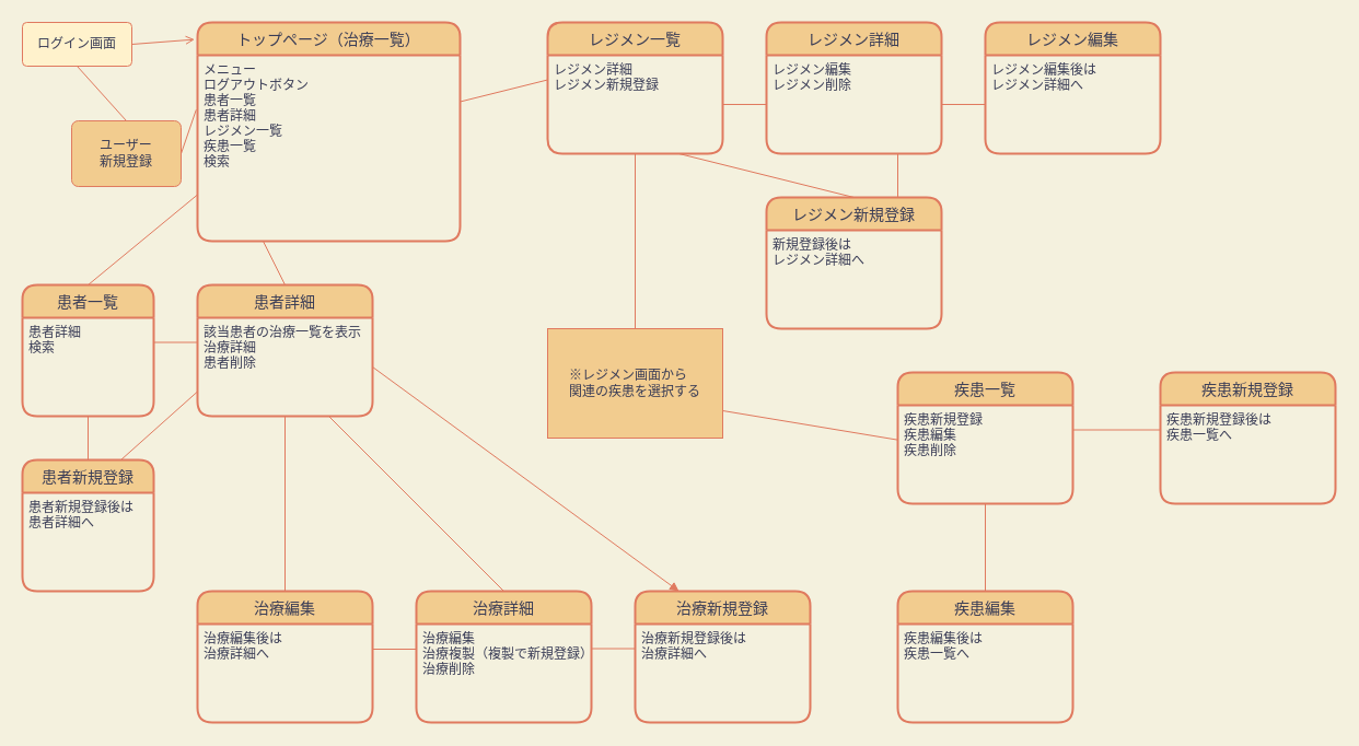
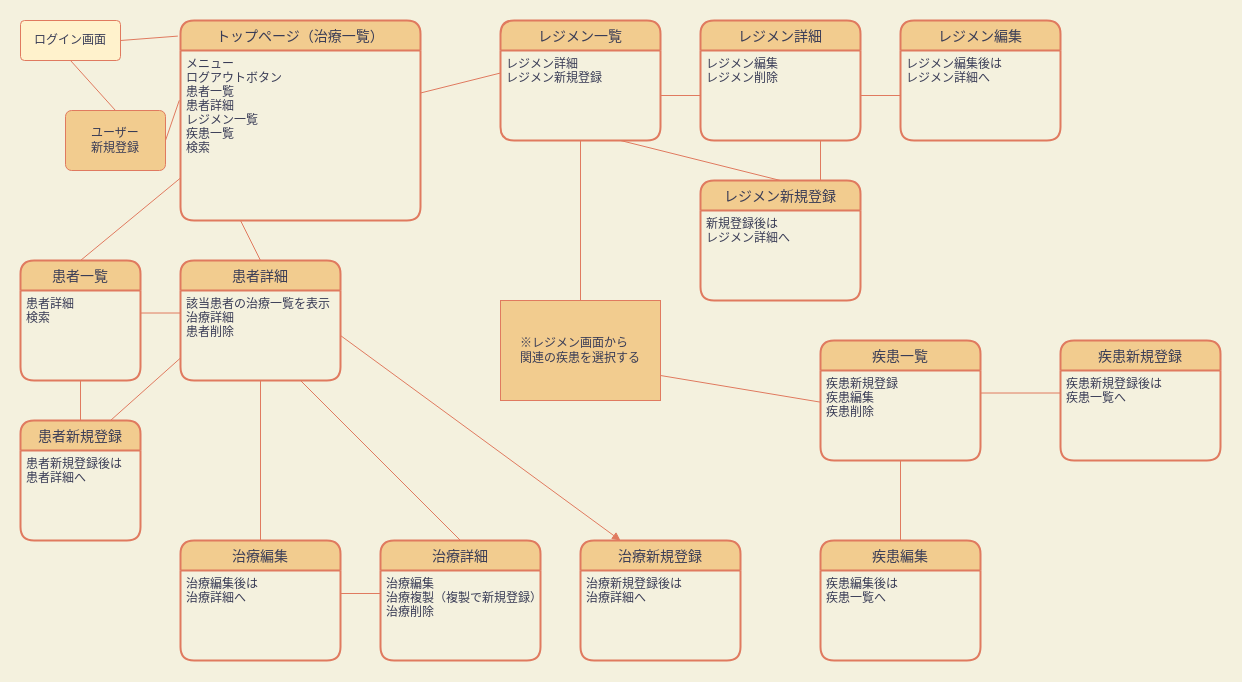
  <mxCell id="0" />
  <mxCell id="1" parent="0" />
  <mxCell id="2" value="ログイン画面" style="rounded=1;arcSize=10;whiteSpace=wrap;html=1;align=center;fillColor=#fff2cc;strokeColor=#E07A5F;fontColor=#393C56;" vertex="1" parent="1"><mxGeometry x="20" y="20" width="100" height="40" as="geometry" /></mxCell>
  <mxCell id="3" value="トップページ（治療一覧）" style="swimlane;childLayout=stackLayout;horizontal=1;startSize=30;horizontalStack=0;rounded=1;fontSize=14;fontStyle=0;strokeWidth=2;resizeParent=0;resizeLast=1;shadow=0;dashed=0;align=center;fillColor=#F2CC8F;strokeColor=#E07A5F;fontColor=#393C56;" vertex="1" parent="1"><mxGeometry x="180" y="20" width="240" height="200" as="geometry" /></mxCell>
  <mxCell id="4" value="メニュー&#10;ログアウトボタン&#10;患者一覧&#10;患者詳細&#10;レジメン一覧&#10;疾患一覧&#10;検索&#10;" style="align=left;strokeColor=none;fillColor=none;spacingLeft=4;fontSize=12;verticalAlign=top;resizable=0;rotatable=0;part=1;fontColor=#393C56;" vertex="1" parent="3"><mxGeometry y="30" width="240" height="170" as="geometry" /></mxCell>
- <mxCell id="5" value="" style="endArrow=open;html=1;rounded=0;exitX=1;exitY=0.5;exitDx=0;exitDy=0;entryX=-0.011;entryY=0.078;entryDx=0;entryDy=0;entryPerimeter=0;labelBackgroundColor=#F4F1DE;strokeColor=#E07A5F;fontColor=#393C56;" edge="1" parent="1" source="2" target="3"><mxGeometry relative="1" as="geometry"><mxPoint x="340" y="230" as="sourcePoint" /><mxPoint x="500" y="230" as="targetPoint" /></mxGeometry></mxCell>
+ <mxCell id="5" value="" style="endArrow=none;html=1;rounded=0;exitX=1;exitY=0.5;exitDx=0;exitDy=0;entryX=-0.011;entryY=0.078;entryDx=0;entryDy=0;entryPerimeter=0;labelBackgroundColor=#F4F1DE;strokeColor=#E07A5F;fontColor=#393C56;" edge="1" parent="1" source="2" target="3"><mxGeometry relative="1" as="geometry"><mxPoint x="340" y="230" as="sourcePoint" /><mxPoint x="500" y="230" as="targetPoint" /></mxGeometry></mxCell>
  <mxCell id="6" value="ユーザー&lt;br&gt;新規登録" style="rounded=1;arcSize=10;whiteSpace=wrap;html=1;align=center;fillColor=#F2CC8F;strokeColor=#E07A5F;fontColor=#393C56;" vertex="1" parent="1"><mxGeometry x="65" y="110" width="100" height="60" as="geometry" /></mxCell>
  <mxCell id="7" value="" style="endArrow=none;html=1;rounded=0;exitX=0.5;exitY=1;exitDx=0;exitDy=0;entryX=0.5;entryY=0;entryDx=0;entryDy=0;labelBackgroundColor=#F4F1DE;strokeColor=#E07A5F;fontColor=#393C56;" edge="1" parent="1" source="2" target="6"><mxGeometry relative="1" as="geometry"><mxPoint x="340" y="230" as="sourcePoint" /><mxPoint x="500" y="230" as="targetPoint" /></mxGeometry></mxCell>
  <mxCell id="8" value="" style="endArrow=none;html=1;rounded=0;exitX=1;exitY=0.5;exitDx=0;exitDy=0;entryX=-0.005;entryY=0.293;entryDx=0;entryDy=0;entryPerimeter=0;labelBackgroundColor=#F4F1DE;strokeColor=#E07A5F;fontColor=#393C56;" edge="1" parent="1" source="6" target="4"><mxGeometry relative="1" as="geometry"><mxPoint x="340" y="230" as="sourcePoint" /><mxPoint x="500" y="230" as="targetPoint" /></mxGeometry></mxCell>
  <mxCell id="9" value="患者一覧" style="swimlane;childLayout=stackLayout;horizontal=1;startSize=30;horizontalStack=0;rounded=1;fontSize=14;fontStyle=0;strokeWidth=2;resizeParent=0;resizeLast=1;shadow=0;dashed=0;align=center;fillColor=#F2CC8F;strokeColor=#E07A5F;fontColor=#393C56;" vertex="1" parent="1"><mxGeometry x="20" y="260" width="120" height="120" as="geometry" /></mxCell>
  <mxCell id="10" value="患者詳細&#10;検索" style="align=left;strokeColor=none;fillColor=none;spacingLeft=4;fontSize=12;verticalAlign=top;resizable=0;rotatable=0;part=1;fontColor=#393C56;" vertex="1" parent="9"><mxGeometry y="30" width="120" height="90" as="geometry" /></mxCell>
  <mxCell id="11" value="患者詳細" style="swimlane;childLayout=stackLayout;horizontal=1;startSize=30;horizontalStack=0;rounded=1;fontSize=14;fontStyle=0;strokeWidth=2;resizeParent=0;resizeLast=1;shadow=0;dashed=0;align=center;fillColor=#F2CC8F;strokeColor=#E07A5F;fontColor=#393C56;" vertex="1" parent="1"><mxGeometry x="180" y="260" width="160" height="120" as="geometry" /></mxCell>
  <mxCell id="12" value="該当患者の治療一覧を表示&#10;治療詳細&#10;患者削除" style="align=left;strokeColor=none;fillColor=none;spacingLeft=4;fontSize=12;verticalAlign=top;resizable=0;rotatable=0;part=1;fontColor=#393C56;" vertex="1" parent="11"><mxGeometry y="30" width="160" height="90" as="geometry" /></mxCell>
  <mxCell id="13" value="" style="endArrow=none;html=1;rounded=0;exitX=0.5;exitY=0;exitDx=0;exitDy=0;entryX=0;entryY=0.75;entryDx=0;entryDy=0;labelBackgroundColor=#F4F1DE;strokeColor=#E07A5F;fontColor=#393C56;" edge="1" parent="1" source="9" target="4"><mxGeometry relative="1" as="geometry"><mxPoint x="340" y="270" as="sourcePoint" /><mxPoint x="500" y="270" as="targetPoint" /></mxGeometry></mxCell>
  <mxCell id="14" value="" style="endArrow=none;html=1;rounded=0;exitX=0.25;exitY=1;exitDx=0;exitDy=0;entryX=0.5;entryY=0;entryDx=0;entryDy=0;labelBackgroundColor=#F4F1DE;strokeColor=#E07A5F;fontColor=#393C56;" edge="1" parent="1" source="4" target="11"><mxGeometry relative="1" as="geometry"><mxPoint x="340" y="270" as="sourcePoint" /><mxPoint x="300" y="250" as="targetPoint" /></mxGeometry></mxCell>
  <mxCell id="15" value="" style="endArrow=none;html=1;rounded=0;exitX=1;exitY=0.25;exitDx=0;exitDy=0;entryX=0;entryY=0.25;entryDx=0;entryDy=0;labelBackgroundColor=#F4F1DE;strokeColor=#E07A5F;fontColor=#393C56;" edge="1" parent="1" source="10" target="12"><mxGeometry relative="1" as="geometry"><mxPoint x="340" y="270" as="sourcePoint" /><mxPoint x="220" y="290" as="targetPoint" /></mxGeometry></mxCell>
  <mxCell id="16" value="レジメン一覧" style="swimlane;childLayout=stackLayout;horizontal=1;startSize=30;horizontalStack=0;rounded=1;fontSize=14;fontStyle=0;strokeWidth=2;resizeParent=0;resizeLast=1;shadow=0;dashed=0;align=center;fillColor=#F2CC8F;strokeColor=#E07A5F;fontColor=#393C56;" vertex="1" parent="1"><mxGeometry x="500" y="20" width="160" height="120" as="geometry" /></mxCell>
  <mxCell id="17" value="レジメン詳細&#10;レジメン新規登録" style="align=left;strokeColor=none;fillColor=none;spacingLeft=4;fontSize=12;verticalAlign=top;resizable=0;rotatable=0;part=1;fontColor=#393C56;" vertex="1" parent="16"><mxGeometry y="30" width="160" height="90" as="geometry" /></mxCell>
  <mxCell id="18" value="レジメン詳細" style="swimlane;childLayout=stackLayout;horizontal=1;startSize=30;horizontalStack=0;rounded=1;fontSize=14;fontStyle=0;strokeWidth=2;resizeParent=0;resizeLast=1;shadow=0;dashed=0;align=center;fillColor=#F2CC8F;strokeColor=#E07A5F;fontColor=#393C56;" vertex="1" parent="1"><mxGeometry x="700" y="20" width="160" height="120" as="geometry" /></mxCell>
  <mxCell id="19" value="レジメン編集&#10;レジメン削除" style="align=left;strokeColor=none;fillColor=none;spacingLeft=4;fontSize=12;verticalAlign=top;resizable=0;rotatable=0;part=1;fontColor=#393C56;" vertex="1" parent="18"><mxGeometry y="30" width="160" height="90" as="geometry" /></mxCell>
  <mxCell id="20" value="" style="endArrow=none;html=1;rounded=0;exitX=1;exitY=0.5;exitDx=0;exitDy=0;entryX=0;entryY=0.5;entryDx=0;entryDy=0;labelBackgroundColor=#F4F1DE;strokeColor=#E07A5F;fontColor=#393C56;" edge="1" parent="1" source="17" target="19"><mxGeometry relative="1" as="geometry"><mxPoint x="690" y="200" as="sourcePoint" /><mxPoint x="850" y="200" as="targetPoint" /></mxGeometry></mxCell>
  <mxCell id="21" value="レジメン編集" style="swimlane;childLayout=stackLayout;horizontal=1;startSize=30;horizontalStack=0;rounded=1;fontSize=14;fontStyle=0;strokeWidth=2;resizeParent=0;resizeLast=1;shadow=0;dashed=0;align=center;fillColor=#F2CC8F;strokeColor=#E07A5F;fontColor=#393C56;" vertex="1" parent="1"><mxGeometry x="900" y="20" width="160" height="120" as="geometry" /></mxCell>
  <mxCell id="22" value="レジメン編集後は&#10;レジメン詳細へ" style="align=left;strokeColor=none;fillColor=none;spacingLeft=4;fontSize=12;verticalAlign=top;resizable=0;rotatable=0;part=1;fontColor=#393C56;" vertex="1" parent="21"><mxGeometry y="30" width="160" height="90" as="geometry" /></mxCell>
  <mxCell id="23" value="" style="endArrow=none;html=1;rounded=0;entryX=0;entryY=0.5;entryDx=0;entryDy=0;labelBackgroundColor=#F4F1DE;strokeColor=#E07A5F;fontColor=#393C56;" edge="1" parent="1" source="19" target="22"><mxGeometry relative="1" as="geometry"><mxPoint x="690" y="200" as="sourcePoint" /><mxPoint x="850" y="200" as="targetPoint" /></mxGeometry></mxCell>
  <mxCell id="24" value="レジメン新規登録" style="swimlane;childLayout=stackLayout;horizontal=1;startSize=30;horizontalStack=0;rounded=1;fontSize=14;fontStyle=0;strokeWidth=2;resizeParent=0;resizeLast=1;shadow=0;dashed=0;align=center;fillColor=#F2CC8F;strokeColor=#E07A5F;fontColor=#393C56;" vertex="1" parent="1"><mxGeometry x="700" y="180" width="160" height="120" as="geometry" /></mxCell>
  <mxCell id="25" value="新規登録後は&#10;レジメン詳細へ" style="align=left;strokeColor=none;fillColor=none;spacingLeft=4;fontSize=12;verticalAlign=top;resizable=0;rotatable=0;part=1;fontColor=#393C56;" vertex="1" parent="24"><mxGeometry y="30" width="160" height="90" as="geometry" /></mxCell>
  <mxCell id="26" value="" style="endArrow=none;html=1;rounded=0;exitX=0.75;exitY=0;exitDx=0;exitDy=0;entryX=0.75;entryY=1;entryDx=0;entryDy=0;labelBackgroundColor=#F4F1DE;strokeColor=#E07A5F;fontColor=#393C56;" edge="1" parent="1" source="24" target="19"><mxGeometry relative="1" as="geometry"><mxPoint x="690" y="200" as="sourcePoint" /><mxPoint x="850" y="200" as="targetPoint" /></mxGeometry></mxCell>
  <mxCell id="27" value="" style="endArrow=none;html=1;rounded=0;exitX=0.75;exitY=1;exitDx=0;exitDy=0;entryX=0.5;entryY=0;entryDx=0;entryDy=0;labelBackgroundColor=#F4F1DE;strokeColor=#E07A5F;fontColor=#393C56;" edge="1" parent="1" source="17" target="24"><mxGeometry relative="1" as="geometry"><mxPoint x="690" y="200" as="sourcePoint" /><mxPoint x="850" y="200" as="targetPoint" /></mxGeometry></mxCell>
  <mxCell id="28" value="" style="endArrow=none;html=1;rounded=0;exitX=1;exitY=0.25;exitDx=0;exitDy=0;entryX=0;entryY=0.25;entryDx=0;entryDy=0;labelBackgroundColor=#F4F1DE;strokeColor=#E07A5F;fontColor=#393C56;" edge="1" parent="1" source="4" target="17"><mxGeometry relative="1" as="geometry"><mxPoint x="690" y="200" as="sourcePoint" /><mxPoint x="850" y="200" as="targetPoint" /></mxGeometry></mxCell>
  <mxCell id="29" value="治療詳細" style="swimlane;childLayout=stackLayout;horizontal=1;startSize=30;horizontalStack=0;rounded=1;fontSize=14;fontStyle=0;strokeWidth=2;resizeParent=0;resizeLast=1;shadow=0;dashed=0;align=center;fillColor=#F2CC8F;strokeColor=#E07A5F;fontColor=#393C56;" vertex="1" parent="1"><mxGeometry x="380" y="540" width="160" height="120" as="geometry" /></mxCell>
  <mxCell id="30" value="治療編集&#10;治療複製（複製で新規登録）&#10;治療削除" style="align=left;strokeColor=none;fillColor=none;spacingLeft=4;fontSize=12;verticalAlign=top;resizable=0;rotatable=0;part=1;fontColor=#393C56;" vertex="1" parent="29"><mxGeometry y="30" width="160" height="90" as="geometry" /></mxCell>
  <mxCell id="31" value="治療編集" style="swimlane;childLayout=stackLayout;horizontal=1;startSize=30;horizontalStack=0;rounded=1;fontSize=14;fontStyle=0;strokeWidth=2;resizeParent=0;resizeLast=1;shadow=0;dashed=0;align=center;fillColor=#F2CC8F;strokeColor=#E07A5F;fontColor=#393C56;" vertex="1" parent="1"><mxGeometry x="180" y="540" width="160" height="120" as="geometry" /></mxCell>
  <mxCell id="32" value="治療編集後は&#10;治療詳細へ" style="align=left;strokeColor=none;fillColor=none;spacingLeft=4;fontSize=12;verticalAlign=top;resizable=0;rotatable=0;part=1;fontColor=#393C56;" vertex="1" parent="31"><mxGeometry y="30" width="160" height="90" as="geometry" /></mxCell>
  <mxCell id="33" value="治療新規登録" style="swimlane;childLayout=stackLayout;horizontal=1;startSize=30;horizontalStack=0;rounded=1;fontSize=14;fontStyle=0;strokeWidth=2;resizeParent=0;resizeLast=1;shadow=0;dashed=0;align=center;fillColor=#F2CC8F;strokeColor=#E07A5F;fontColor=#393C56;" vertex="1" parent="1"><mxGeometry x="580" y="540" width="160" height="120" as="geometry" /></mxCell>
  <mxCell id="34" value="治療新規登録後は&#10;治療詳細へ" style="align=left;strokeColor=none;fillColor=none;spacingLeft=4;fontSize=12;verticalAlign=top;resizable=0;rotatable=0;part=1;fontColor=#393C56;" vertex="1" parent="33"><mxGeometry y="30" width="160" height="90" as="geometry" /></mxCell>
  <mxCell id="35" value="" style="endArrow=none;html=1;rounded=0;exitX=0.75;exitY=1;exitDx=0;exitDy=0;entryX=0.5;entryY=0;entryDx=0;entryDy=0;labelBackgroundColor=#F4F1DE;strokeColor=#E07A5F;fontColor=#393C56;" edge="1" parent="1" source="12" target="29"><mxGeometry relative="1" as="geometry"><mxPoint x="310" y="410" as="sourcePoint" /><mxPoint x="470" y="410" as="targetPoint" /></mxGeometry></mxCell>
  <mxCell id="36" value="" style="endArrow=none;html=1;rounded=0;exitX=0.5;exitY=1;exitDx=0;exitDy=0;entryX=0.5;entryY=0;entryDx=0;entryDy=0;labelBackgroundColor=#F4F1DE;strokeColor=#E07A5F;fontColor=#393C56;" edge="1" parent="1" source="12" target="31"><mxGeometry relative="1" as="geometry"><mxPoint x="310" y="410" as="sourcePoint" /><mxPoint x="470" y="410" as="targetPoint" /></mxGeometry></mxCell>
  <mxCell id="37" value="" style="endArrow=block;html=1;rounded=0;entryX=0.25;entryY=0;entryDx=0;entryDy=0;exitX=1;exitY=0.5;exitDx=0;exitDy=0;labelBackgroundColor=#F4F1DE;strokeColor=#E07A5F;fontColor=#393C56;" edge="1" parent="1" source="12" target="33"><mxGeometry relative="1" as="geometry"><mxPoint x="310" y="410" as="sourcePoint" /><mxPoint x="500" y="410" as="targetPoint" /></mxGeometry></mxCell>
  <mxCell id="38" value="患者新規登録" style="swimlane;childLayout=stackLayout;horizontal=1;startSize=30;horizontalStack=0;rounded=1;fontSize=14;fontStyle=0;strokeWidth=2;resizeParent=0;resizeLast=1;shadow=0;dashed=0;align=center;fillColor=#F2CC8F;strokeColor=#E07A5F;fontColor=#393C56;" vertex="1" parent="1"><mxGeometry x="20" y="420" width="120" height="120" as="geometry" /></mxCell>
  <mxCell id="39" value="患者新規登録後は&#10;患者詳細へ" style="align=left;strokeColor=none;fillColor=none;spacingLeft=4;fontSize=12;verticalAlign=top;resizable=0;rotatable=0;part=1;fontColor=#393C56;" vertex="1" parent="38"><mxGeometry y="30" width="120" height="90" as="geometry" /></mxCell>
  <mxCell id="40" value="" style="endArrow=none;html=1;rounded=0;exitX=0.5;exitY=1;exitDx=0;exitDy=0;entryX=0.5;entryY=0;entryDx=0;entryDy=0;labelBackgroundColor=#F4F1DE;strokeColor=#E07A5F;fontColor=#393C56;" edge="1" parent="1" source="10" target="38"><mxGeometry relative="1" as="geometry"><mxPoint x="310" y="410" as="sourcePoint" /><mxPoint x="470" y="410" as="targetPoint" /></mxGeometry></mxCell>
  <mxCell id="41" value="" style="endArrow=none;html=1;rounded=0;exitX=0.75;exitY=0;exitDx=0;exitDy=0;entryX=0;entryY=0.75;entryDx=0;entryDy=0;labelBackgroundColor=#F4F1DE;strokeColor=#E07A5F;fontColor=#393C56;" edge="1" parent="1" source="38" target="12"><mxGeometry relative="1" as="geometry"><mxPoint x="310" y="410" as="sourcePoint" /><mxPoint x="470" y="410" as="targetPoint" /></mxGeometry></mxCell>
  <mxCell id="42" value="疾患一覧" style="swimlane;childLayout=stackLayout;horizontal=1;startSize=30;horizontalStack=0;rounded=1;fontSize=14;fontStyle=0;strokeWidth=2;resizeParent=0;resizeLast=1;shadow=0;dashed=0;align=center;fillColor=#F2CC8F;strokeColor=#E07A5F;fontColor=#393C56;" vertex="1" parent="1"><mxGeometry x="820" y="340" width="160" height="120" as="geometry" /></mxCell>
  <mxCell id="43" value="疾患新規登録&#10;疾患編集&#10;疾患削除" style="align=left;strokeColor=none;fillColor=none;spacingLeft=4;fontSize=12;verticalAlign=top;resizable=0;rotatable=0;part=1;fontColor=#393C56;" vertex="1" parent="42"><mxGeometry y="30" width="160" height="90" as="geometry" /></mxCell>
  <mxCell id="44" value="疾患新規登録" style="swimlane;childLayout=stackLayout;horizontal=1;startSize=30;horizontalStack=0;rounded=1;fontSize=14;fontStyle=0;strokeWidth=2;resizeParent=0;resizeLast=1;shadow=0;dashed=0;align=center;fillColor=#F2CC8F;strokeColor=#E07A5F;fontColor=#393C56;" vertex="1" parent="1"><mxGeometry x="1060" y="340" width="160" height="120" as="geometry" /></mxCell>
  <mxCell id="45" value="疾患新規登録後は&#10;疾患一覧へ" style="align=left;strokeColor=none;fillColor=none;spacingLeft=4;fontSize=12;verticalAlign=top;resizable=0;rotatable=0;part=1;fontColor=#393C56;" vertex="1" parent="44"><mxGeometry y="30" width="160" height="90" as="geometry" /></mxCell>
  <mxCell id="46" value="疾患編集" style="swimlane;childLayout=stackLayout;horizontal=1;startSize=30;horizontalStack=0;rounded=1;fontSize=14;fontStyle=0;strokeWidth=2;resizeParent=0;resizeLast=1;shadow=0;dashed=0;align=center;fillColor=#F2CC8F;strokeColor=#E07A5F;fontColor=#393C56;" vertex="1" parent="1"><mxGeometry x="820" y="540" width="160" height="120" as="geometry" /></mxCell>
  <mxCell id="47" value="疾患編集後は&#10;疾患一覧へ" style="align=left;strokeColor=none;fillColor=none;spacingLeft=4;fontSize=12;verticalAlign=top;resizable=0;rotatable=0;part=1;fontColor=#393C56;" vertex="1" parent="46"><mxGeometry y="30" width="160" height="90" as="geometry" /></mxCell>
  <mxCell id="48" value="" style="endArrow=none;html=1;rounded=0;strokeColor=#E07A5F;fillColor=#F2CC8F;fontColor=#393C56;exitX=1;exitY=0.25;exitDx=0;exitDy=0;entryX=0;entryY=0.25;entryDx=0;entryDy=0;" edge="1" parent="1" source="43" target="45"><mxGeometry relative="1" as="geometry"><mxPoint x="920" y="450" as="sourcePoint" /><mxPoint x="1080" y="450" as="targetPoint" /></mxGeometry></mxCell>
  <mxCell id="49" value="" style="endArrow=none;html=1;rounded=0;strokeColor=#E07A5F;fillColor=#F2CC8F;fontColor=#393C56;exitX=0.5;exitY=1;exitDx=0;exitDy=0;entryX=0.5;entryY=0;entryDx=0;entryDy=0;" edge="1" parent="1" source="43" target="46"><mxGeometry relative="1" as="geometry"><mxPoint x="920" y="450" as="sourcePoint" /><mxPoint x="1080" y="450" as="targetPoint" /></mxGeometry></mxCell>
  <mxCell id="50" value="&lt;div style=&quot;text-align: left&quot;&gt;&lt;span&gt;※レジメン画面から&lt;/span&gt;&lt;/div&gt;&lt;div style=&quot;text-align: left&quot;&gt;&lt;span&gt;関連の疾患を&lt;/span&gt;&lt;span&gt;選択する&lt;/span&gt;&lt;/div&gt;" style="arcSize=10;whiteSpace=wrap;html=1;align=center;sketch=0;strokeColor=#E07A5F;fillColor=#F2CC8F;fontColor=#393C56;rounded=0;" vertex="1" parent="1"><mxGeometry x="500" y="300" width="160" height="100" as="geometry" /></mxCell>
  <mxCell id="51" value="" style="endArrow=none;html=1;rounded=0;strokeColor=#E07A5F;fillColor=#F2CC8F;fontColor=#393C56;exitX=1;exitY=0.75;exitDx=0;exitDy=0;" edge="1" parent="1" source="50" target="43"><mxGeometry relative="1" as="geometry"><mxPoint x="780" y="320" as="sourcePoint" /><mxPoint x="940" y="320" as="targetPoint" /></mxGeometry></mxCell>
  <mxCell id="52" value="" style="endArrow=none;html=1;rounded=0;strokeColor=#E07A5F;fillColor=#F2CC8F;fontColor=#393C56;exitX=0.5;exitY=1;exitDx=0;exitDy=0;entryX=0.5;entryY=0;entryDx=0;entryDy=0;" edge="1" parent="1" source="17" target="50"><mxGeometry relative="1" as="geometry"><mxPoint x="780" y="320" as="sourcePoint" /><mxPoint x="940" y="320" as="targetPoint" /></mxGeometry></mxCell>
  <mxCell id="53" value="" style="endArrow=none;html=1;rounded=0;strokeColor=#E07A5F;fillColor=#F2CC8F;fontColor=#393C56;" edge="1" parent="1"><mxGeometry relative="1" as="geometry"><mxPoint x="380" y="593" as="sourcePoint" /><mxPoint x="340" y="593" as="targetPoint" /></mxGeometry></mxCell>
- <mxCell id="54" value="" style="endArrow=none;html=1;rounded=0;strokeColor=#E07A5F;fillColor=#F2CC8F;fontColor=#393C56;exitX=1;exitY=0.25;exitDx=0;exitDy=0;entryX=0;entryY=0.25;entryDx=0;entryDy=0;" edge="1" parent="1" source="30" target="34"><mxGeometry relative="1" as="geometry"><mxPoint x="380" y="500" as="sourcePoint" /><mxPoint x="540" y="500" as="targetPoint" /></mxGeometry></mxCell>
